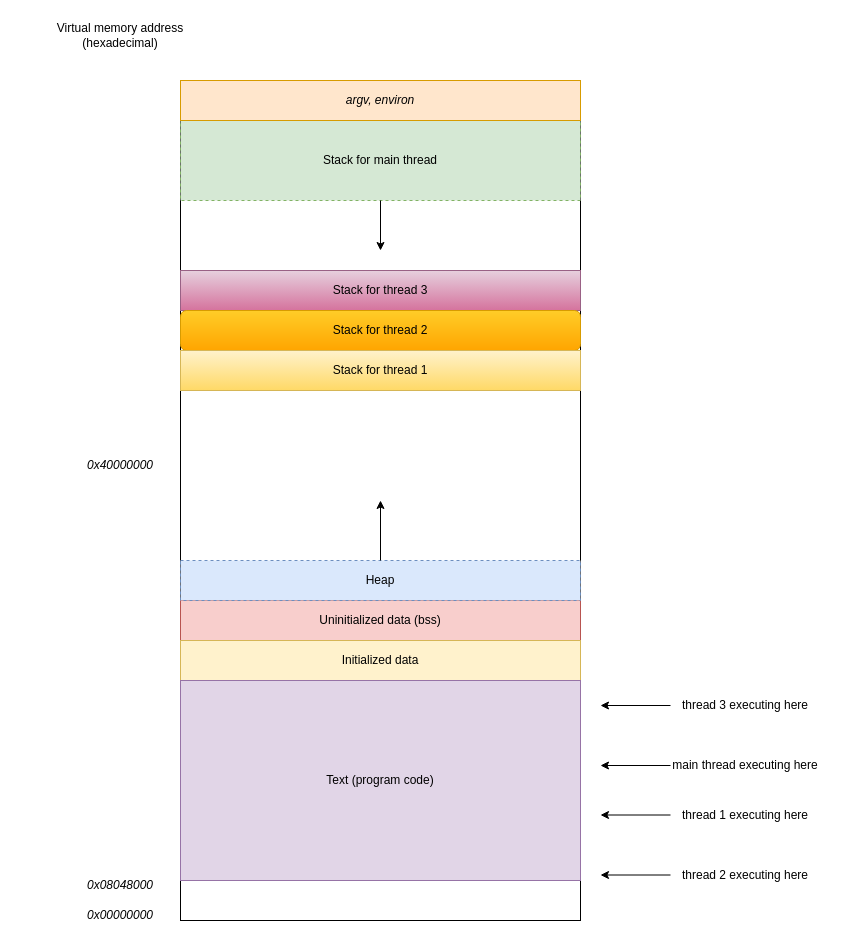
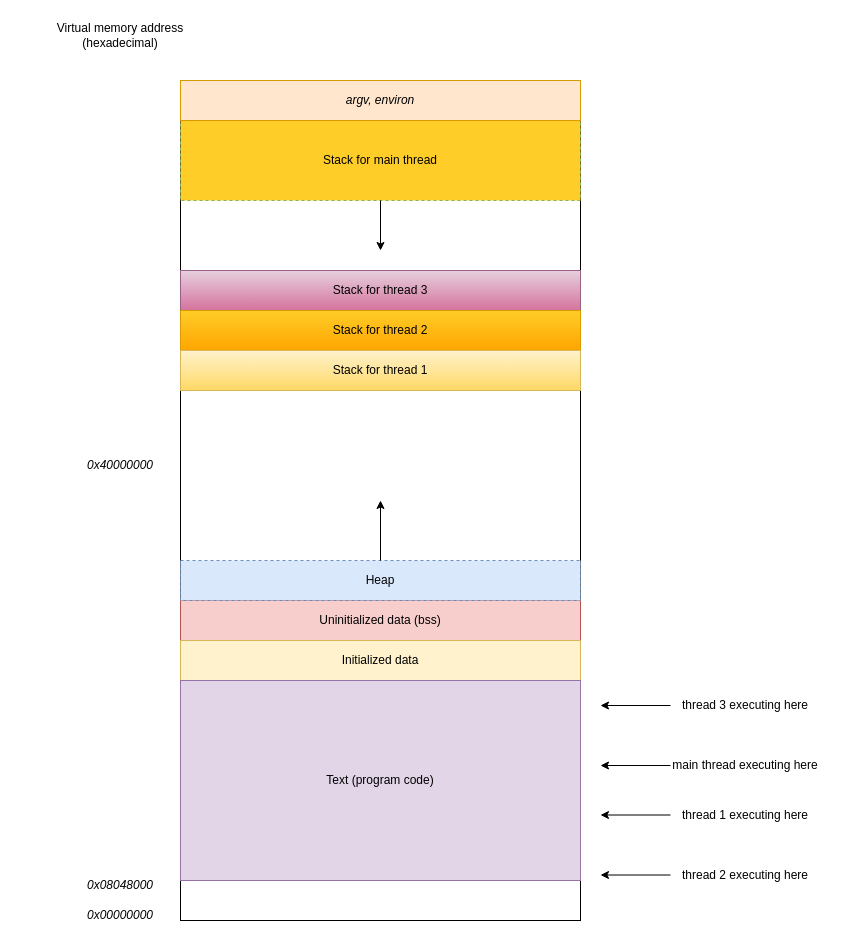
  <mxCell id="0" />
  <mxCell id="1" parent="0" />
  <mxCell id="2" value="" style="rounded=0;whiteSpace=wrap;html=1;" vertex="1" parent="1"><mxGeometry x="180" y="80" width="400" height="840" as="geometry" /></mxCell>
- <mxCell id="3" value="Stack for main thread" style="rounded=0;whiteSpace=wrap;html=1;dashed=1;fillColor=#d5e8d4;strokeColor=#82b366;" vertex="1" parent="1"><mxGeometry x="180" y="120" width="400" height="80" as="geometry" /></mxCell>
+ <mxCell id="3" value="Stack for main thread" style="rounded=0;whiteSpace=wrap;html=1;dashed=1;fillColor=#ffcd28;strokeColor=#82b366;" vertex="1" parent="1"><mxGeometry x="180" y="120" width="400" height="80" as="geometry" /></mxCell>
  <mxCell id="4" value="&lt;i&gt;argv, environ&lt;/i&gt;" style="rounded=0;whiteSpace=wrap;html=1;fillColor=#ffe6cc;strokeColor=#d79b00;" vertex="1" parent="1"><mxGeometry x="180" y="80" width="400" height="40" as="geometry" /></mxCell>
  <mxCell id="5" value="Virtual memory address (hexadecimal)" style="text;html=1;align=center;verticalAlign=middle;whiteSpace=wrap;rounded=0;" vertex="1" parent="1"><mxGeometry x="20" y="20" width="200" height="30" as="geometry" /></mxCell>
  <mxCell id="6" value="Stack for thread 3" style="rounded=0;whiteSpace=wrap;html=1;fillColor=#e6d0de;gradientColor=#d5739d;strokeColor=#996185;" vertex="1" parent="1"><mxGeometry x="180" y="270" width="400" height="40" as="geometry" /></mxCell>
- <mxCell id="7" value="Stack for thread 2" style="whiteSpace=wrap;html=1;fillColor=#ffcd28;gradientColor=#ffa500;strokeColor=#d79b00;rounded=1;" vertex="1" parent="1"><mxGeometry x="180" y="310" width="400" height="40" as="geometry" /></mxCell>
+ <mxCell id="7" value="Stack for thread 2" style="rounded=0;whiteSpace=wrap;html=1;fillColor=#ffcd28;gradientColor=#ffa500;strokeColor=#d79b00;" vertex="1" parent="1"><mxGeometry x="180" y="310" width="400" height="40" as="geometry" /></mxCell>
  <mxCell id="8" value="Stack for thread 1" style="rounded=0;whiteSpace=wrap;html=1;fillColor=#fff2cc;gradientColor=#ffd966;strokeColor=#d6b656;" vertex="1" parent="1"><mxGeometry x="180" y="350" width="400" height="40" as="geometry" /></mxCell>
  <mxCell id="9" value="Uninitialized data (bss)" style="rounded=0;whiteSpace=wrap;html=1;fillColor=#f8cecc;strokeColor=#b85450;" vertex="1" parent="1"><mxGeometry x="180" y="600" width="400" height="40" as="geometry" /></mxCell>
  <mxCell id="10" value="Initialized data" style="rounded=0;whiteSpace=wrap;html=1;fillColor=#fff2cc;strokeColor=#d6b656;" vertex="1" parent="1"><mxGeometry x="180" y="640" width="400" height="40" as="geometry" /></mxCell>
  <mxCell id="11" value="Text (program code)" style="rounded=0;whiteSpace=wrap;html=1;fillColor=#e1d5e7;strokeColor=#9673a6;" vertex="1" parent="1"><mxGeometry x="180" y="680" width="400" height="200" as="geometry" /></mxCell>
  <mxCell id="12" value="Heap" style="rounded=0;whiteSpace=wrap;html=1;dashed=1;fillColor=#dae8fc;strokeColor=#6c8ebf;" vertex="1" parent="1"><mxGeometry x="180" y="560" width="400" height="40" as="geometry" /></mxCell>
  <mxCell id="13" value="0x40000000" style="text;html=1;align=center;verticalAlign=middle;whiteSpace=wrap;rounded=0;fontStyle=2" vertex="1" parent="1"><mxGeometry x="70" y="450" width="100" height="30" as="geometry" /></mxCell>
  <mxCell id="14" value="" style="endArrow=classic;html=1;rounded=0;exitX=0.5;exitY=1;exitDx=0;exitDy=0;" edge="1" parent="1" source="3"><mxGeometry width="50" height="50" relative="1" as="geometry"><mxPoint x="300" y="480" as="sourcePoint" /><mxPoint x="380" y="250" as="targetPoint" /></mxGeometry></mxCell>
  <mxCell id="15" value="" style="endArrow=classic;html=1;rounded=0;exitX=0.5;exitY=0;exitDx=0;exitDy=0;entryX=0.5;entryY=0.5;entryDx=0;entryDy=0;entryPerimeter=0;" edge="1" parent="1" source="12" target="2"><mxGeometry width="50" height="50" relative="1" as="geometry"><mxPoint x="300" y="480" as="sourcePoint" /><mxPoint x="350" y="430" as="targetPoint" /></mxGeometry></mxCell>
  <mxCell id="16" value="0x08048000" style="text;html=1;align=center;verticalAlign=middle;whiteSpace=wrap;rounded=0;fontStyle=2" vertex="1" parent="1"><mxGeometry x="70" y="870" width="100" height="30" as="geometry" /></mxCell>
  <mxCell id="17" value="0x00000000" style="text;html=1;align=center;verticalAlign=middle;whiteSpace=wrap;rounded=0;fontStyle=2" vertex="1" parent="1"><mxGeometry x="70" y="900" width="100" height="30" as="geometry" /></mxCell>
  <mxCell id="18" value="thread 3 executing here" style="text;html=1;align=center;verticalAlign=middle;whiteSpace=wrap;rounded=0;" vertex="1" parent="1"><mxGeometry x="670" y="690" width="150" height="30" as="geometry" /></mxCell>
  <mxCell id="19" value="" style="endArrow=classic;html=1;rounded=0;exitX=0;exitY=0.5;exitDx=0;exitDy=0;" edge="1" parent="1" source="18"><mxGeometry width="50" height="50" relative="1" as="geometry"><mxPoint x="390" y="550" as="sourcePoint" /><mxPoint x="600" y="705" as="targetPoint" /></mxGeometry></mxCell>
  <mxCell id="20" value="main thread executing here" style="text;html=1;align=center;verticalAlign=middle;whiteSpace=wrap;rounded=0;" vertex="1" parent="1"><mxGeometry x="670" y="750" width="150" height="30" as="geometry" /></mxCell>
  <mxCell id="21" value="" style="endArrow=classic;html=1;rounded=0;exitX=0;exitY=0.5;exitDx=0;exitDy=0;" edge="1" parent="1"><mxGeometry width="50" height="50" relative="1" as="geometry"><mxPoint x="670" y="765" as="sourcePoint" /><mxPoint x="600" y="765" as="targetPoint" /></mxGeometry></mxCell>
  <mxCell id="22" value="thread 1 executing here" style="text;html=1;align=center;verticalAlign=middle;whiteSpace=wrap;rounded=0;" vertex="1" parent="1"><mxGeometry x="670" y="800" width="150" height="30" as="geometry" /></mxCell>
  <mxCell id="23" value="" style="endArrow=classic;html=1;rounded=0;exitX=0;exitY=0.5;exitDx=0;exitDy=0;" edge="1" parent="1"><mxGeometry width="50" height="50" relative="1" as="geometry"><mxPoint x="670" y="814.5" as="sourcePoint" /><mxPoint x="600" y="814.5" as="targetPoint" /></mxGeometry></mxCell>
  <mxCell id="24" value="thread 2 executing here" style="text;html=1;align=center;verticalAlign=middle;whiteSpace=wrap;rounded=0;" vertex="1" parent="1"><mxGeometry x="670" y="860" width="150" height="30" as="geometry" /></mxCell>
  <mxCell id="25" value="" style="endArrow=classic;html=1;rounded=0;exitX=0;exitY=0.5;exitDx=0;exitDy=0;" edge="1" parent="1"><mxGeometry width="50" height="50" relative="1" as="geometry"><mxPoint x="670" y="874.5" as="sourcePoint" /><mxPoint x="600" y="874.5" as="targetPoint" /></mxGeometry></mxCell>
